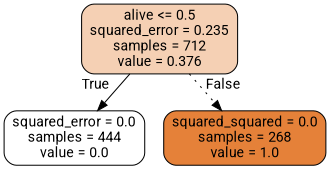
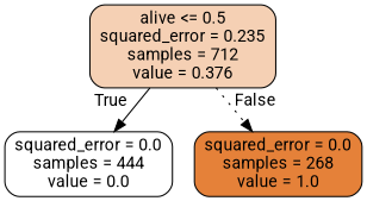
  digraph {
    fontname=Roboto
    node [color=black fontname=Roboto shape=box style="filled, rounded"]
    edge [fontname=Roboto labeldistance=2.5]
    n1 [fillcolor="#f5d0b4" label="alive <= 0.5\nsquared_error = 0.235\nsamples = 712\nvalue = 0.376"]
    n2 [fillcolor="#ffffff" label="squared_error = 0.0\nsamples = 444\nvalue = 0.0"]
-   n3 [fillcolor="#e58139" label="squared_squared = 0.0\nsamples = 268\nvalue = 1.0"]
+   n3 [fillcolor="#e58139" label="squared_error = 0.0\nsamples = 268\nvalue = 1.0"]
    n1 -> n2 [headlabel=True labelangle=45 style=solid]
    n1 -> n3 [headlabel=False labelangle=-45 style=dotted]
  }
